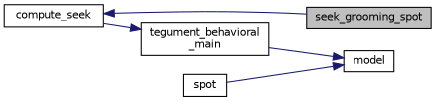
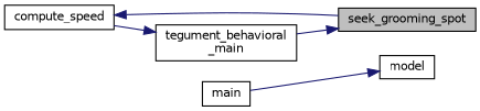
  digraph {
    rankdir=RL
    node [color=black fillcolor=white fontname=Helvetica fontsize=10 shape=record style=filled]
    edge [color=midnightblue dir=back fontname=Helvetica fontsize=10 labelfontname=Helvetica labelfontsize=10 style=solid]
    n1 [fillcolor=grey75 fontcolor=black height=0.2 label=seek_grooming_spot width=0.4]
    n2 [height=0.2 label="tegument_behavioral\l_main" width=0.4]
-   n3 [height=0.2 label=compute_seek width=0.4]
+   n3 [height=0.2 label=compute_speed width=0.4]
    n4 [height=0.2 label=model width=0.4]
-   n5 [height=0.2 label=spot width=0.4]
-   n4 -> n2
+   n5 [height=0.2 label=main width=0.4]
+   n1 -> n2
    n2 -> n3
    n3 -> n1
    n4 -> n5
  }
